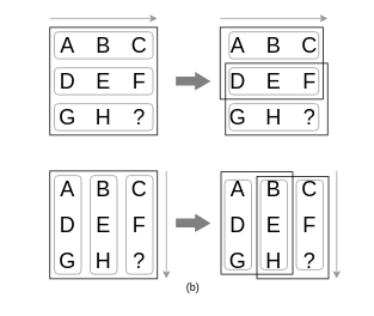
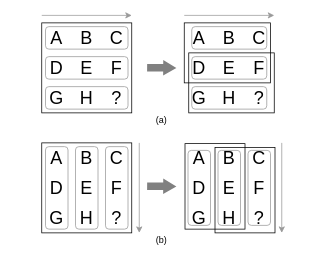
  <mxCell id="0" />
  <mxCell id="1" parent="0" />
  <mxCell id="2" value="" style="rounded=0;whiteSpace=wrap;html=1;strokeColor=#000000;fillColor=none;" vertex="1" parent="1"><mxGeometry x="245" y="30" width="115" height="80" as="geometry" /></mxCell>
  <mxCell id="3" value="&lt;font style=&quot;font-size: 24px&quot;&gt;A&lt;/font&gt;" style="text;html=1;strokeColor=none;fillColor=none;align=center;verticalAlign=middle;whiteSpace=wrap;rounded=0;" vertex="1" parent="1"><mxGeometry x="245" y="30" width="40" height="40" as="geometry" /></mxCell>
  <mxCell id="4" value="&lt;font style=&quot;font-size: 24px&quot;&gt;B&lt;/font&gt;" style="text;html=1;strokeColor=none;fillColor=none;align=center;verticalAlign=middle;whiteSpace=wrap;rounded=0;" vertex="1" parent="1"><mxGeometry x="285" y="30" width="40" height="40" as="geometry" /></mxCell>
  <mxCell id="5" value="&lt;font style=&quot;font-size: 24px&quot;&gt;C&lt;/font&gt;" style="text;html=1;strokeColor=none;fillColor=none;align=center;verticalAlign=middle;whiteSpace=wrap;rounded=0;" vertex="1" parent="1"><mxGeometry x="325" y="30" width="40" height="40" as="geometry" /></mxCell>
  <mxCell id="6" value="&lt;font style=&quot;font-size: 24px&quot;&gt;D&lt;/font&gt;" style="text;html=1;strokeColor=none;fillColor=none;align=center;verticalAlign=middle;whiteSpace=wrap;rounded=0;" vertex="1" parent="1"><mxGeometry x="245" y="70" width="40" height="40" as="geometry" /></mxCell>
  <mxCell id="7" value="&lt;font style=&quot;font-size: 24px&quot;&gt;E&lt;/font&gt;" style="text;html=1;strokeColor=none;fillColor=none;align=center;verticalAlign=middle;whiteSpace=wrap;rounded=0;" vertex="1" parent="1"><mxGeometry x="285" y="70" width="40" height="40" as="geometry" /></mxCell>
  <mxCell id="8" value="&lt;font style=&quot;font-size: 24px&quot;&gt;F&lt;/font&gt;" style="text;html=1;strokeColor=none;fillColor=none;align=center;verticalAlign=middle;whiteSpace=wrap;rounded=0;" vertex="1" parent="1"><mxGeometry x="325" y="70" width="40" height="40" as="geometry" /></mxCell>
  <mxCell id="9" value="&lt;font style=&quot;font-size: 24px&quot;&gt;G&lt;/font&gt;" style="text;html=1;strokeColor=none;fillColor=none;align=center;verticalAlign=middle;whiteSpace=wrap;rounded=0;" vertex="1" parent="1"><mxGeometry x="245" y="110" width="40" height="40" as="geometry" /></mxCell>
  <mxCell id="10" value="&lt;font style=&quot;font-size: 24px&quot;&gt;H&lt;/font&gt;" style="text;html=1;strokeColor=none;fillColor=none;align=center;verticalAlign=middle;whiteSpace=wrap;rounded=0;" vertex="1" parent="1"><mxGeometry x="285" y="110" width="40" height="40" as="geometry" /></mxCell>
  <mxCell id="11" value="" style="endArrow=classic;html=1;strokeColor=#999999;" edge="1" parent="1"><mxGeometry width="50" height="50" relative="1" as="geometry"><mxPoint x="245" y="20" as="sourcePoint" /><mxPoint x="365" y="20" as="targetPoint" /></mxGeometry></mxCell>
  <mxCell id="12" value="&lt;font style=&quot;font-size: 24px&quot;&gt;?&lt;/font&gt;" style="text;html=1;strokeColor=none;fillColor=none;align=center;verticalAlign=middle;whiteSpace=wrap;rounded=0;" vertex="1" parent="1"><mxGeometry x="325" y="110" width="40" height="40" as="geometry" /></mxCell>
  <mxCell id="13" value="" style="rounded=1;whiteSpace=wrap;html=1;strokeColor=#999999;fillColor=none;" vertex="1" parent="1"><mxGeometry x="255" y="35" width="100" height="30" as="geometry" /></mxCell>
  <mxCell id="14" value="" style="rounded=1;whiteSpace=wrap;html=1;strokeColor=#999999;fillColor=none;" vertex="1" parent="1"><mxGeometry x="255" y="75" width="100" height="30" as="geometry" /></mxCell>
  <mxCell id="15" value="" style="rounded=1;whiteSpace=wrap;html=1;strokeColor=#999999;fillColor=none;" vertex="1" parent="1"><mxGeometry x="255" y="115" width="100" height="30" as="geometry" /></mxCell>
  <mxCell id="16" value="" style="rounded=0;whiteSpace=wrap;html=1;strokeColor=#000000;fillColor=none;" vertex="1" parent="1"><mxGeometry x="251" y="70" width="114" height="80" as="geometry" /></mxCell>
  <mxCell id="17" value="" style="whiteSpace=wrap;html=1;aspect=fixed;strokeColor=#000000;fillColor=none;" vertex="1" parent="1"><mxGeometry x="55" y="30" width="120" height="120" as="geometry" /></mxCell>
  <mxCell id="18" value="&lt;font style=&quot;font-size: 24px&quot;&gt;A&lt;/font&gt;" style="text;html=1;strokeColor=none;fillColor=none;align=center;verticalAlign=middle;whiteSpace=wrap;rounded=0;" vertex="1" parent="1"><mxGeometry x="55" y="30" width="40" height="40" as="geometry" /></mxCell>
  <mxCell id="19" value="&lt;font style=&quot;font-size: 24px&quot;&gt;B&lt;/font&gt;" style="text;html=1;strokeColor=none;fillColor=none;align=center;verticalAlign=middle;whiteSpace=wrap;rounded=0;" vertex="1" parent="1"><mxGeometry x="95" y="30" width="40" height="40" as="geometry" /></mxCell>
  <mxCell id="20" value="&lt;font style=&quot;font-size: 24px&quot;&gt;C&lt;/font&gt;" style="text;html=1;strokeColor=none;fillColor=none;align=center;verticalAlign=middle;whiteSpace=wrap;rounded=0;" vertex="1" parent="1"><mxGeometry x="135" y="30" width="40" height="40" as="geometry" /></mxCell>
  <mxCell id="21" value="&lt;font style=&quot;font-size: 24px&quot;&gt;D&lt;/font&gt;" style="text;html=1;strokeColor=none;fillColor=none;align=center;verticalAlign=middle;whiteSpace=wrap;rounded=0;" vertex="1" parent="1"><mxGeometry x="55" y="70" width="40" height="40" as="geometry" /></mxCell>
  <mxCell id="22" value="&lt;font style=&quot;font-size: 24px&quot;&gt;E&lt;/font&gt;" style="text;html=1;strokeColor=none;fillColor=none;align=center;verticalAlign=middle;whiteSpace=wrap;rounded=0;" vertex="1" parent="1"><mxGeometry x="95" y="70" width="40" height="40" as="geometry" /></mxCell>
  <mxCell id="23" value="&lt;font style=&quot;font-size: 24px&quot;&gt;F&lt;/font&gt;" style="text;html=1;strokeColor=none;fillColor=none;align=center;verticalAlign=middle;whiteSpace=wrap;rounded=0;" vertex="1" parent="1"><mxGeometry x="135" y="70" width="40" height="40" as="geometry" /></mxCell>
  <mxCell id="24" value="&lt;font style=&quot;font-size: 24px&quot;&gt;G&lt;/font&gt;" style="text;html=1;strokeColor=none;fillColor=none;align=center;verticalAlign=middle;whiteSpace=wrap;rounded=0;" vertex="1" parent="1"><mxGeometry x="55" y="110" width="40" height="40" as="geometry" /></mxCell>
  <mxCell id="25" value="&lt;font style=&quot;font-size: 24px&quot;&gt;H&lt;/font&gt;" style="text;html=1;strokeColor=none;fillColor=none;align=center;verticalAlign=middle;whiteSpace=wrap;rounded=0;" vertex="1" parent="1"><mxGeometry x="95" y="110" width="40" height="40" as="geometry" /></mxCell>
  <mxCell id="26" value="&lt;font style=&quot;font-size: 24px&quot;&gt;?&lt;/font&gt;" style="text;html=1;strokeColor=none;fillColor=none;align=center;verticalAlign=middle;whiteSpace=wrap;rounded=0;" vertex="1" parent="1"><mxGeometry x="135" y="110" width="40" height="40" as="geometry" /></mxCell>
  <mxCell id="27" value="" style="rounded=1;whiteSpace=wrap;html=1;strokeColor=#999999;fillColor=none;" vertex="1" parent="1"><mxGeometry x="60" y="115" width="110" height="30" as="geometry" /></mxCell>
  <mxCell id="28" value="" style="rounded=1;whiteSpace=wrap;html=1;strokeColor=#999999;fillColor=none;" vertex="1" parent="1"><mxGeometry x="60" y="75" width="110" height="30" as="geometry" /></mxCell>
  <mxCell id="29" value="" style="rounded=1;whiteSpace=wrap;html=1;strokeColor=#999999;fillColor=none;" vertex="1" parent="1"><mxGeometry x="60" y="35" width="110" height="30" as="geometry" /></mxCell>
  <mxCell id="30" value="" style="endArrow=classic;html=1;strokeColor=#999999;" edge="1" parent="1"><mxGeometry width="50" height="50" relative="1" as="geometry"><mxPoint x="55" y="20" as="sourcePoint" /><mxPoint x="175" y="20" as="targetPoint" /></mxGeometry></mxCell>
  <mxCell id="31" value="" style="shape=flexArrow;endArrow=classic;html=1;strokeColor=none;fillColor=#808080;endWidth=9.714;endSize=5.526;" edge="1" parent="1"><mxGeometry width="50" height="50" relative="1" as="geometry"><mxPoint x="195" y="89.71" as="sourcePoint" /><mxPoint x="235" y="90" as="targetPoint" /></mxGeometry></mxCell>
  <mxCell id="32" value="&lt;font style=&quot;font-size: 24px&quot;&gt;A&lt;/font&gt;" style="text;html=1;strokeColor=none;fillColor=none;align=center;verticalAlign=middle;whiteSpace=wrap;rounded=0;" vertex="1" parent="1"><mxGeometry x="245" y="190" width="40" height="40" as="geometry" /></mxCell>
  <mxCell id="33" value="&lt;font style=&quot;font-size: 24px&quot;&gt;B&lt;/font&gt;" style="text;html=1;strokeColor=none;fillColor=none;align=center;verticalAlign=middle;whiteSpace=wrap;rounded=0;" vertex="1" parent="1"><mxGeometry x="285" y="190" width="40" height="40" as="geometry" /></mxCell>
  <mxCell id="34" value="&lt;font style=&quot;font-size: 24px&quot;&gt;C&lt;/font&gt;" style="text;html=1;strokeColor=none;fillColor=none;align=center;verticalAlign=middle;whiteSpace=wrap;rounded=0;" vertex="1" parent="1"><mxGeometry x="325" y="190" width="40" height="40" as="geometry" /></mxCell>
  <mxCell id="35" value="&lt;font style=&quot;font-size: 24px&quot;&gt;D&lt;/font&gt;" style="text;html=1;strokeColor=none;fillColor=none;align=center;verticalAlign=middle;whiteSpace=wrap;rounded=0;" vertex="1" parent="1"><mxGeometry x="245" y="230" width="40" height="40" as="geometry" /></mxCell>
  <mxCell id="36" value="&lt;font style=&quot;font-size: 24px&quot;&gt;E&lt;/font&gt;" style="text;html=1;strokeColor=none;fillColor=none;align=center;verticalAlign=middle;whiteSpace=wrap;rounded=0;" vertex="1" parent="1"><mxGeometry x="285" y="230" width="40" height="40" as="geometry" /></mxCell>
  <mxCell id="37" value="&lt;font style=&quot;font-size: 24px&quot;&gt;F&lt;/font&gt;" style="text;html=1;strokeColor=none;fillColor=none;align=center;verticalAlign=middle;whiteSpace=wrap;rounded=0;" vertex="1" parent="1"><mxGeometry x="325" y="230" width="40" height="40" as="geometry" /></mxCell>
  <mxCell id="38" value="&lt;font style=&quot;font-size: 24px&quot;&gt;G&lt;/font&gt;" style="text;html=1;strokeColor=none;fillColor=none;align=center;verticalAlign=middle;whiteSpace=wrap;rounded=0;" vertex="1" parent="1"><mxGeometry x="245" y="270" width="40" height="40" as="geometry" /></mxCell>
  <mxCell id="39" value="&lt;font style=&quot;font-size: 24px&quot;&gt;H&lt;/font&gt;" style="text;html=1;strokeColor=none;fillColor=none;align=center;verticalAlign=middle;whiteSpace=wrap;rounded=0;" vertex="1" parent="1"><mxGeometry x="285" y="270" width="40" height="40" as="geometry" /></mxCell>
  <mxCell id="40" value="" style="endArrow=classic;html=1;strokeColor=#999999;" edge="1" parent="1"><mxGeometry width="50" height="50" relative="1" as="geometry"><mxPoint x="375" y="190" as="sourcePoint" /><mxPoint x="375" y="310" as="targetPoint" /></mxGeometry></mxCell>
  <mxCell id="41" value="&lt;font style=&quot;font-size: 24px&quot;&gt;?&lt;/font&gt;" style="text;html=1;strokeColor=none;fillColor=none;align=center;verticalAlign=middle;whiteSpace=wrap;rounded=0;" vertex="1" parent="1"><mxGeometry x="325" y="270" width="40" height="40" as="geometry" /></mxCell>
  <mxCell id="42" value="" style="rounded=1;whiteSpace=wrap;html=1;strokeColor=#999999;fillColor=none;rotation=90;" vertex="1" parent="1"><mxGeometry x="215" y="235" width="100" height="30" as="geometry" /></mxCell>
  <mxCell id="43" value="" style="rounded=1;whiteSpace=wrap;html=1;strokeColor=#999999;fillColor=none;rotation=90;" vertex="1" parent="1"><mxGeometry x="255" y="235" width="100" height="30" as="geometry" /></mxCell>
  <mxCell id="44" value="" style="rounded=1;whiteSpace=wrap;html=1;strokeColor=#999999;fillColor=none;rotation=90;" vertex="1" parent="1"><mxGeometry x="295" y="235" width="100" height="30" as="geometry" /></mxCell>
  <mxCell id="45" value="" style="rounded=0;whiteSpace=wrap;html=1;strokeColor=#000000;fillColor=none;rotation=90;" vertex="1" parent="1"><mxGeometry x="229" y="208" width="114" height="80" as="geometry" /></mxCell>
  <mxCell id="46" value="" style="rounded=0;whiteSpace=wrap;html=1;strokeColor=#000000;fillColor=none;rotation=90;" vertex="1" parent="1"><mxGeometry x="269" y="213" width="114" height="80" as="geometry" /></mxCell>
  <mxCell id="47" value="" style="whiteSpace=wrap;html=1;aspect=fixed;strokeColor=#000000;fillColor=none;" vertex="1" parent="1"><mxGeometry x="55" y="190" width="120" height="120" as="geometry" /></mxCell>
  <mxCell id="48" value="&lt;font style=&quot;font-size: 24px&quot;&gt;A&lt;/font&gt;" style="text;html=1;strokeColor=none;fillColor=none;align=center;verticalAlign=middle;whiteSpace=wrap;rounded=0;" vertex="1" parent="1"><mxGeometry x="55" y="190" width="40" height="40" as="geometry" /></mxCell>
  <mxCell id="49" value="&lt;font style=&quot;font-size: 24px&quot;&gt;B&lt;/font&gt;" style="text;html=1;strokeColor=none;fillColor=none;align=center;verticalAlign=middle;whiteSpace=wrap;rounded=0;" vertex="1" parent="1"><mxGeometry x="95" y="190" width="40" height="40" as="geometry" /></mxCell>
  <mxCell id="50" value="&lt;font style=&quot;font-size: 24px&quot;&gt;C&lt;/font&gt;" style="text;html=1;strokeColor=none;fillColor=none;align=center;verticalAlign=middle;whiteSpace=wrap;rounded=0;" vertex="1" parent="1"><mxGeometry x="135" y="190" width="40" height="40" as="geometry" /></mxCell>
  <mxCell id="51" value="&lt;font style=&quot;font-size: 24px&quot;&gt;D&lt;/font&gt;" style="text;html=1;strokeColor=none;fillColor=none;align=center;verticalAlign=middle;whiteSpace=wrap;rounded=0;" vertex="1" parent="1"><mxGeometry x="55" y="230" width="40" height="40" as="geometry" /></mxCell>
  <mxCell id="52" value="&lt;font style=&quot;font-size: 24px&quot;&gt;E&lt;/font&gt;" style="text;html=1;strokeColor=none;fillColor=none;align=center;verticalAlign=middle;whiteSpace=wrap;rounded=0;" vertex="1" parent="1"><mxGeometry x="95" y="230" width="40" height="40" as="geometry" /></mxCell>
  <mxCell id="53" value="&lt;font style=&quot;font-size: 24px&quot;&gt;F&lt;/font&gt;" style="text;html=1;strokeColor=none;fillColor=none;align=center;verticalAlign=middle;whiteSpace=wrap;rounded=0;" vertex="1" parent="1"><mxGeometry x="135" y="230" width="40" height="40" as="geometry" /></mxCell>
  <mxCell id="54" value="&lt;font style=&quot;font-size: 24px&quot;&gt;G&lt;/font&gt;" style="text;html=1;strokeColor=none;fillColor=none;align=center;verticalAlign=middle;whiteSpace=wrap;rounded=0;" vertex="1" parent="1"><mxGeometry x="55" y="270" width="40" height="40" as="geometry" /></mxCell>
  <mxCell id="55" value="&lt;font style=&quot;font-size: 24px&quot;&gt;H&lt;/font&gt;" style="text;html=1;strokeColor=none;fillColor=none;align=center;verticalAlign=middle;whiteSpace=wrap;rounded=0;" vertex="1" parent="1"><mxGeometry x="95" y="270" width="40" height="40" as="geometry" /></mxCell>
  <mxCell id="56" value="&lt;font style=&quot;font-size: 24px&quot;&gt;?&lt;/font&gt;" style="text;html=1;strokeColor=none;fillColor=none;align=center;verticalAlign=middle;whiteSpace=wrap;rounded=0;" vertex="1" parent="1"><mxGeometry x="135" y="270" width="40" height="40" as="geometry" /></mxCell>
  <mxCell id="57" value="" style="endArrow=classic;html=1;strokeColor=#999999;" edge="1" parent="1"><mxGeometry width="50" height="50" relative="1" as="geometry"><mxPoint x="185" y="190" as="sourcePoint" /><mxPoint x="185" y="310" as="targetPoint" /></mxGeometry></mxCell>
  <mxCell id="58" value="" style="rounded=1;whiteSpace=wrap;html=1;strokeColor=#999999;fillColor=none;rotation=90;" vertex="1" parent="1"><mxGeometry x="100" y="235" width="110" height="30" as="geometry" /></mxCell>
  <mxCell id="59" value="" style="rounded=1;whiteSpace=wrap;html=1;strokeColor=#999999;fillColor=none;rotation=90;" vertex="1" parent="1"><mxGeometry x="60" y="235" width="110" height="30" as="geometry" /></mxCell>
  <mxCell id="60" value="" style="rounded=1;whiteSpace=wrap;html=1;strokeColor=#999999;fillColor=none;rotation=90;" vertex="1" parent="1"><mxGeometry x="20" y="235" width="110" height="30" as="geometry" /></mxCell>
  <mxCell id="61" value="" style="shape=flexArrow;endArrow=classic;html=1;strokeColor=none;fillColor=#808080;endWidth=9.714;endSize=5.526;" edge="1" parent="1"><mxGeometry width="50" height="50" relative="1" as="geometry"><mxPoint x="195" y="247.71" as="sourcePoint" /><mxPoint x="235" y="248" as="targetPoint" /></mxGeometry></mxCell>
  <mxCell id="62" value="(b)" style="text;html=1;strokeColor=none;fillColor=none;align=center;verticalAlign=middle;whiteSpace=wrap;rounded=0;dashed=1;dashPattern=1 1;" vertex="1" parent="1"><mxGeometry x="55" y="310" width="320" height="20" as="geometry" /></mxCell>
+ <mxCell id="63" value="(a)" style="text;html=1;strokeColor=none;fillColor=none;align=center;verticalAlign=middle;whiteSpace=wrap;rounded=0;dashed=1;dashPattern=1 1;" vertex="1" parent="1"><mxGeometry x="55" y="150" width="320" height="20" as="geometry" /></mxCell>
